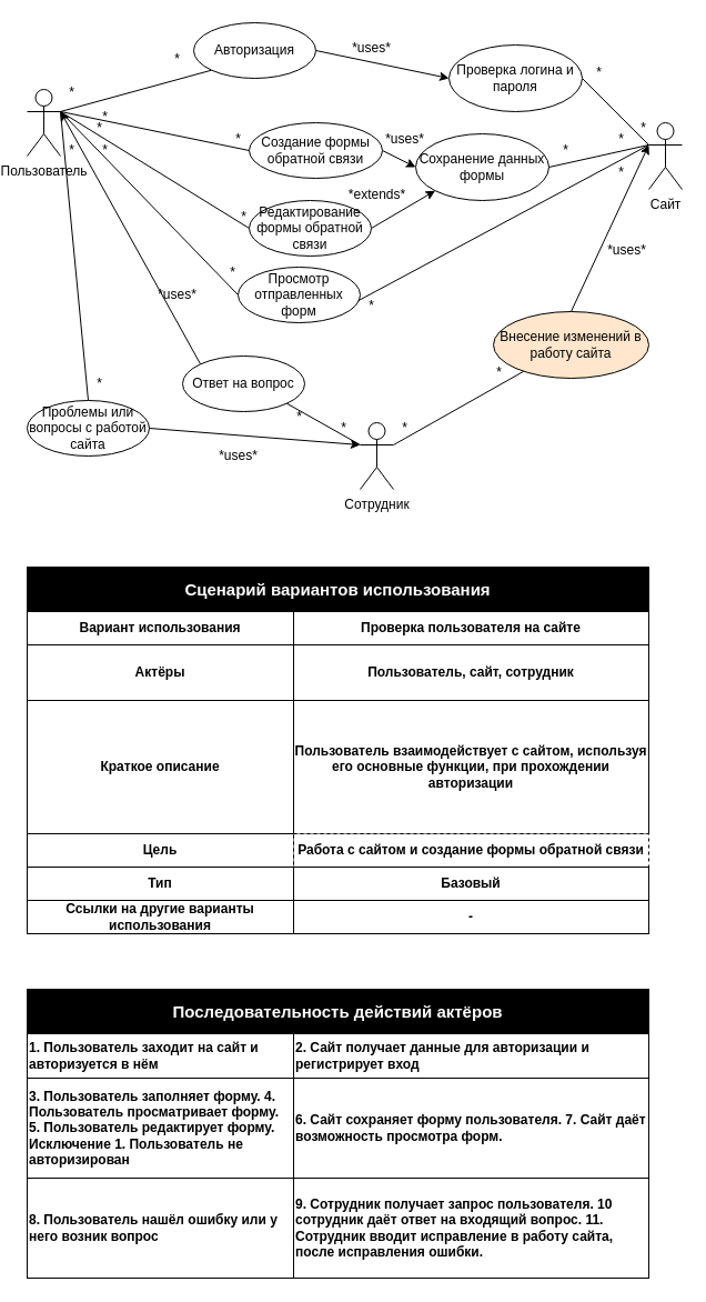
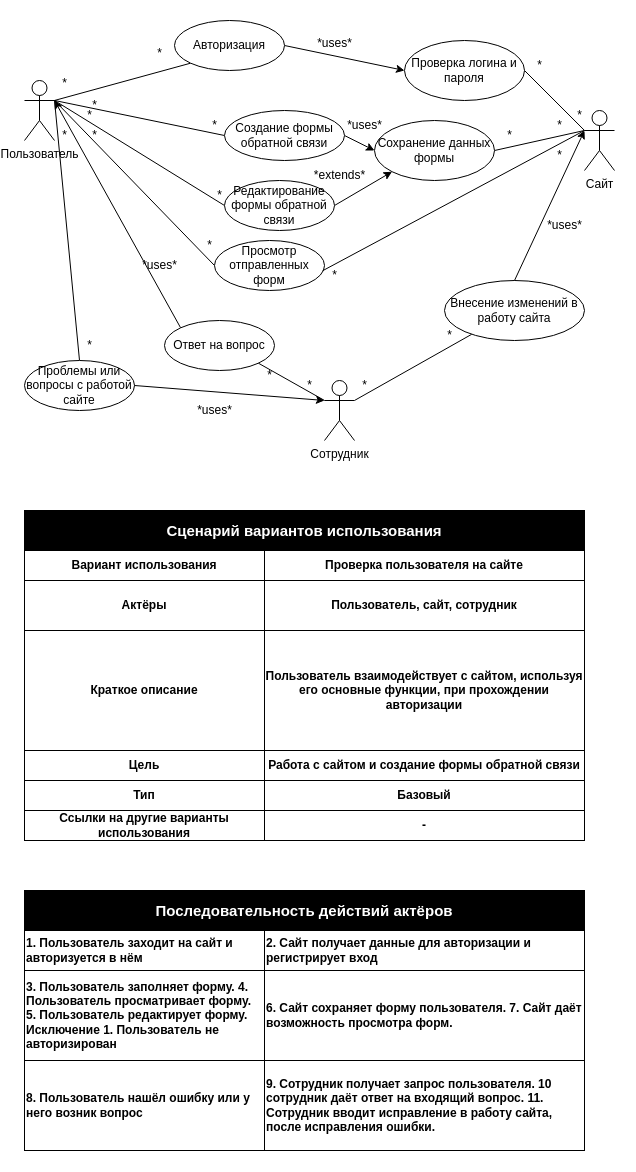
  <mxCell id="0" />
  <mxCell id="1" parent="0" />
  <mxCell id="2" style="edgeStyle=none;rounded=0;orthogonalLoop=1;jettySize=auto;html=1;exitX=1;exitY=0.333;exitDx=0;exitDy=0;exitPerimeter=0;entryX=0;entryY=1;entryDx=0;entryDy=0;endArrow=none;endFill=0;" parent="1" source="7" target="11" edge="1"><mxGeometry relative="1" as="geometry" /></mxCell>
  <mxCell id="3" style="edgeStyle=none;rounded=0;orthogonalLoop=1;jettySize=auto;html=1;exitX=1;exitY=0.333;exitDx=0;exitDy=0;exitPerimeter=0;entryX=0;entryY=0.5;entryDx=0;entryDy=0;endArrow=none;endFill=0;" parent="1" source="7" target="9" edge="1"><mxGeometry relative="1" as="geometry" /></mxCell>
  <mxCell id="4" style="edgeStyle=none;rounded=0;orthogonalLoop=1;jettySize=auto;html=1;exitX=1;exitY=0.333;exitDx=0;exitDy=0;exitPerimeter=0;entryX=0;entryY=0.5;entryDx=0;entryDy=0;endArrow=none;endFill=0;" parent="1" source="7" target="13" edge="1"><mxGeometry relative="1" as="geometry" /></mxCell>
  <mxCell id="5" style="edgeStyle=none;rounded=0;orthogonalLoop=1;jettySize=auto;html=1;exitX=1;exitY=0.333;exitDx=0;exitDy=0;exitPerimeter=0;entryX=0.5;entryY=0;entryDx=0;entryDy=0;endArrow=none;endFill=0;" parent="1" source="7" target="21" edge="1"><mxGeometry relative="1" as="geometry" /></mxCell>
  <mxCell id="6" style="edgeStyle=none;rounded=0;orthogonalLoop=1;jettySize=auto;html=1;exitX=1;exitY=0.333;exitDx=0;exitDy=0;exitPerimeter=0;entryX=0;entryY=0.5;entryDx=0;entryDy=0;endArrow=none;endFill=0;" parent="1" source="7" target="30" edge="1"><mxGeometry relative="1" as="geometry" /></mxCell>
  <mxCell id="7" value="Пользователь" style="shape=umlActor;verticalLabelPosition=bottom;verticalAlign=top;html=1;" parent="1" vertex="1"><mxGeometry x="20" y="80" width="30" height="60" as="geometry" /></mxCell>
  <mxCell id="8" style="edgeStyle=none;rounded=0;orthogonalLoop=1;jettySize=auto;html=1;exitX=1;exitY=0.5;exitDx=0;exitDy=0;entryX=0;entryY=0.5;entryDx=0;entryDy=0;" parent="1" source="9" target="18" edge="1"><mxGeometry relative="1" as="geometry" /></mxCell>
  <mxCell id="9" value="Создание формы обратной связи" style="ellipse;whiteSpace=wrap;html=1;" parent="1" vertex="1"><mxGeometry x="220" y="110" width="120" height="50" as="geometry" /></mxCell>
  <mxCell id="10" style="edgeStyle=none;rounded=0;orthogonalLoop=1;jettySize=auto;html=1;exitX=1;exitY=0.5;exitDx=0;exitDy=0;entryX=0;entryY=0.5;entryDx=0;entryDy=0;" parent="1" source="11" target="17" edge="1"><mxGeometry relative="1" as="geometry" /></mxCell>
  <mxCell id="11" value="Авторизация" style="ellipse;whiteSpace=wrap;html=1;" parent="1" vertex="1"><mxGeometry x="170" y="20" width="110" height="50" as="geometry" /></mxCell>
  <mxCell id="12" style="edgeStyle=none;rounded=0;orthogonalLoop=1;jettySize=auto;html=1;exitX=1;exitY=0.5;exitDx=0;exitDy=0;entryX=0;entryY=1;entryDx=0;entryDy=0;" parent="1" source="13" target="18" edge="1"><mxGeometry relative="1" as="geometry" /></mxCell>
  <mxCell id="13" value="Редактирование формы обратной связи" style="ellipse;whiteSpace=wrap;html=1;" parent="1" vertex="1"><mxGeometry x="220" y="180" width="110" height="50" as="geometry" /></mxCell>
  <mxCell id="14" style="edgeStyle=none;rounded=0;orthogonalLoop=1;jettySize=auto;html=1;exitX=0;exitY=0.333;exitDx=0;exitDy=0;exitPerimeter=0;entryX=1;entryY=0.5;entryDx=0;entryDy=0;endArrow=none;endFill=0;" parent="1" source="16" target="17" edge="1"><mxGeometry relative="1" as="geometry" /></mxCell>
  <mxCell id="15" style="edgeStyle=none;rounded=0;orthogonalLoop=1;jettySize=auto;html=1;exitX=0;exitY=0.333;exitDx=0;exitDy=0;exitPerimeter=0;entryX=1;entryY=0.5;entryDx=0;entryDy=0;endArrow=none;endFill=0;" parent="1" source="16" target="18" edge="1"><mxGeometry relative="1" as="geometry" /></mxCell>
  <mxCell id="16" value="Сайт" style="shape=umlActor;verticalLabelPosition=bottom;verticalAlign=top;html=1;" parent="1" vertex="1"><mxGeometry x="580" y="110" width="30" height="60" as="geometry" /></mxCell>
  <mxCell id="17" value="Проверка логина и пароля" style="ellipse;whiteSpace=wrap;html=1;" parent="1" vertex="1"><mxGeometry x="400" y="40" width="120" height="60" as="geometry" /></mxCell>
  <mxCell id="18" value="Сохранение данных формы" style="ellipse;whiteSpace=wrap;html=1;" parent="1" vertex="1"><mxGeometry x="370" y="120" width="120" height="60" as="geometry" /></mxCell>
  <mxCell id="19" style="edgeStyle=none;rounded=0;orthogonalLoop=1;jettySize=auto;html=1;exitX=1;exitY=0.333;exitDx=0;exitDy=0;exitPerimeter=0;endArrow=none;endFill=0;" parent="1" source="20" target="24" edge="1"><mxGeometry relative="1" as="geometry" /></mxCell>
  <mxCell id="20" value="Сотрудник" style="shape=umlActor;verticalLabelPosition=bottom;verticalAlign=top;html=1;" parent="1" vertex="1"><mxGeometry x="320" y="380" width="30" height="60" as="geometry" /></mxCell>
- <mxCell id="21" value="Проблемы или вопросы с работой сайта" style="ellipse;whiteSpace=wrap;html=1;" parent="1" vertex="1"><mxGeometry x="20" y="360" width="110" height="50" as="geometry" /></mxCell>
+ <mxCell id="21" value="Проблемы или вопросы с работой сайте" style="ellipse;whiteSpace=wrap;html=1;" parent="1" vertex="1"><mxGeometry x="20" y="360" width="110" height="50" as="geometry" /></mxCell>
  <mxCell id="22" style="edgeStyle=none;rounded=0;orthogonalLoop=1;jettySize=auto;html=1;exitX=0;exitY=0;exitDx=0;exitDy=0;" parent="1" source="23" edge="1"><mxGeometry relative="1" as="geometry"><mxPoint x="50" y="100" as="targetPoint" /></mxGeometry></mxCell>
  <mxCell id="23" value="Ответ на вопрос" style="ellipse;whiteSpace=wrap;html=1;" parent="1" vertex="1"><mxGeometry x="160" y="320" width="110" height="50" as="geometry" /></mxCell>
- <mxCell id="24" value="Внесение изменений в работу сайта" style="ellipse;whiteSpace=wrap;html=1;fillColor=#ffe6cc;" parent="1" vertex="1"><mxGeometry x="440" y="280" width="140" height="60" as="geometry" /></mxCell>
+ <mxCell id="24" value="Внесение изменений в работу сайта" style="ellipse;whiteSpace=wrap;html=1;" parent="1" vertex="1"><mxGeometry x="440" y="280" width="140" height="60" as="geometry" /></mxCell>
  <mxCell id="25" style="edgeStyle=none;rounded=0;orthogonalLoop=1;jettySize=auto;html=1;exitX=0.5;exitY=0;exitDx=0;exitDy=0;entryX=0;entryY=0.333;entryDx=0;entryDy=0;entryPerimeter=0;" parent="1" source="24" target="16" edge="1"><mxGeometry relative="1" as="geometry" /></mxCell>
  <mxCell id="26" style="edgeStyle=none;rounded=0;orthogonalLoop=1;jettySize=auto;html=1;exitX=1;exitY=1;exitDx=0;exitDy=0;entryX=0;entryY=0.333;entryDx=0;entryDy=0;entryPerimeter=0;endArrow=none;endFill=0;" parent="1" source="23" target="20" edge="1"><mxGeometry relative="1" as="geometry" /></mxCell>
  <mxCell id="27" style="edgeStyle=none;rounded=0;orthogonalLoop=1;jettySize=auto;html=1;exitX=1;exitY=0.5;exitDx=0;exitDy=0;entryX=0;entryY=0.333;entryDx=0;entryDy=0;entryPerimeter=0;" parent="1" source="21" target="20" edge="1"><mxGeometry relative="1" as="geometry" /></mxCell>
  <mxCell id="28" value="*uses*" style="text;html=1;align=center;verticalAlign=middle;resizable=0;points=[];autosize=1;strokeColor=none;fillColor=none;" parent="1" vertex="1"><mxGeometry x="300" y="28" width="60" height="30" as="geometry" /></mxCell>
  <mxCell id="29" value="*uses*" style="text;html=1;align=center;verticalAlign=middle;resizable=0;points=[];autosize=1;strokeColor=none;fillColor=none;" parent="1" vertex="1"><mxGeometry x="330" y="110" width="60" height="30" as="geometry" /></mxCell>
  <mxCell id="30" value="Просмотр отправленных форм" style="ellipse;whiteSpace=wrap;html=1;" parent="1" vertex="1"><mxGeometry x="210" y="240" width="110" height="50" as="geometry" /></mxCell>
  <mxCell id="31" style="edgeStyle=none;rounded=0;orthogonalLoop=1;jettySize=auto;html=1;exitX=0;exitY=0.333;exitDx=0;exitDy=0;exitPerimeter=0;entryX=0.981;entryY=0.607;entryDx=0;entryDy=0;entryPerimeter=0;endArrow=none;endFill=0;" parent="1" source="16" target="30" edge="1"><mxGeometry relative="1" as="geometry" /></mxCell>
  <mxCell id="32" value="*extends*" style="text;html=1;align=center;verticalAlign=middle;resizable=0;points=[];autosize=1;strokeColor=none;fillColor=none;" parent="1" vertex="1"><mxGeometry x="300" y="160" width="70" height="30" as="geometry" /></mxCell>
  <mxCell id="33" value="*" style="text;html=1;align=center;verticalAlign=middle;resizable=0;points=[];autosize=1;strokeColor=none;fillColor=none;" parent="1" vertex="1"><mxGeometry x="45" y="68" width="30" height="30" as="geometry" /></mxCell>
  <mxCell id="34" value="*" style="text;html=1;align=center;verticalAlign=middle;resizable=0;points=[];autosize=1;strokeColor=none;fillColor=none;" parent="1" vertex="1"><mxGeometry x="140" y="38" width="30" height="30" as="geometry" /></mxCell>
  <mxCell id="35" value="*" style="text;html=1;align=center;verticalAlign=middle;resizable=0;points=[];autosize=1;strokeColor=none;fillColor=none;" parent="1" vertex="1"><mxGeometry x="520" y="50" width="30" height="30" as="geometry" /></mxCell>
  <mxCell id="36" value="*" style="text;html=1;align=center;verticalAlign=middle;resizable=0;points=[];autosize=1;strokeColor=none;fillColor=none;" parent="1" vertex="1"><mxGeometry x="560" y="100" width="30" height="30" as="geometry" /></mxCell>
  <mxCell id="37" value="*uses*" style="text;html=1;align=center;verticalAlign=middle;resizable=0;points=[];autosize=1;strokeColor=none;fillColor=none;" parent="1" vertex="1"><mxGeometry x="530" y="210" width="60" height="30" as="geometry" /></mxCell>
  <mxCell id="38" value="*uses*" style="text;html=1;align=center;verticalAlign=middle;resizable=0;points=[];autosize=1;strokeColor=none;fillColor=none;" parent="1" vertex="1"><mxGeometry x="180" y="395" width="60" height="30" as="geometry" /></mxCell>
  <mxCell id="39" value="*uses*" style="text;html=1;align=center;verticalAlign=middle;resizable=0;points=[];autosize=1;strokeColor=none;fillColor=none;" parent="1" vertex="1"><mxGeometry x="125" y="250" width="60" height="30" as="geometry" /></mxCell>
  <mxCell id="40" value="*" style="text;html=1;align=center;verticalAlign=middle;resizable=0;points=[];autosize=1;strokeColor=none;fillColor=none;" parent="1" vertex="1"><mxGeometry x="75" y="90" width="30" height="30" as="geometry" /></mxCell>
  <mxCell id="41" value="*" style="text;html=1;align=center;verticalAlign=middle;resizable=0;points=[];autosize=1;strokeColor=none;fillColor=none;" parent="1" vertex="1"><mxGeometry x="195" y="110" width="30" height="30" as="geometry" /></mxCell>
  <mxCell id="42" value="*" style="text;html=1;align=center;verticalAlign=middle;resizable=0;points=[];autosize=1;strokeColor=none;fillColor=none;" parent="1" vertex="1"><mxGeometry x="200" y="180" width="30" height="30" as="geometry" /></mxCell>
  <mxCell id="43" value="*" style="text;html=1;align=center;verticalAlign=middle;resizable=0;points=[];autosize=1;strokeColor=none;fillColor=none;" parent="1" vertex="1"><mxGeometry x="70" y="100" width="30" height="30" as="geometry" /></mxCell>
  <mxCell id="44" value="*" style="text;html=1;align=center;verticalAlign=middle;resizable=0;points=[];autosize=1;strokeColor=none;fillColor=none;" parent="1" vertex="1"><mxGeometry x="75" y="120" width="30" height="30" as="geometry" /></mxCell>
  <mxCell id="45" value="*" style="text;html=1;align=center;verticalAlign=middle;resizable=0;points=[];autosize=1;strokeColor=none;fillColor=none;" parent="1" vertex="1"><mxGeometry x="190" y="230" width="30" height="30" as="geometry" /></mxCell>
  <mxCell id="46" value="*" style="text;html=1;align=center;verticalAlign=middle;resizable=0;points=[];autosize=1;strokeColor=none;fillColor=none;" parent="1" vertex="1"><mxGeometry x="45" y="120" width="30" height="30" as="geometry" /></mxCell>
  <mxCell id="47" value="*" style="text;html=1;align=center;verticalAlign=middle;resizable=0;points=[];autosize=1;strokeColor=none;fillColor=none;" parent="1" vertex="1"><mxGeometry x="70" y="330" width="30" height="30" as="geometry" /></mxCell>
  <mxCell id="48" value="*" style="text;html=1;align=center;verticalAlign=middle;resizable=0;points=[];autosize=1;strokeColor=none;fillColor=none;" parent="1" vertex="1"><mxGeometry x="250" y="360" width="30" height="30" as="geometry" /></mxCell>
  <mxCell id="49" value="*" style="text;html=1;align=center;verticalAlign=middle;resizable=0;points=[];autosize=1;strokeColor=none;fillColor=none;" parent="1" vertex="1"><mxGeometry x="290" y="370" width="30" height="30" as="geometry" /></mxCell>
  <mxCell id="50" value="*" style="text;html=1;align=center;verticalAlign=middle;resizable=0;points=[];autosize=1;strokeColor=none;fillColor=none;" parent="1" vertex="1"><mxGeometry x="345" y="370" width="30" height="30" as="geometry" /></mxCell>
  <mxCell id="51" value="*" style="text;html=1;align=center;verticalAlign=middle;resizable=0;points=[];autosize=1;strokeColor=none;fillColor=none;" parent="1" vertex="1"><mxGeometry x="430" y="320" width="30" height="30" as="geometry" /></mxCell>
  <mxCell id="52" value="*" style="text;html=1;align=center;verticalAlign=middle;resizable=0;points=[];autosize=1;strokeColor=none;fillColor=none;" parent="1" vertex="1"><mxGeometry x="315" y="260" width="30" height="30" as="geometry" /></mxCell>
  <mxCell id="53" value="*" style="text;html=1;align=center;verticalAlign=middle;resizable=0;points=[];autosize=1;strokeColor=none;fillColor=none;" parent="1" vertex="1"><mxGeometry x="540" y="140" width="30" height="30" as="geometry" /></mxCell>
  <mxCell id="54" value="*" style="text;html=1;align=center;verticalAlign=middle;resizable=0;points=[];autosize=1;strokeColor=none;fillColor=none;" parent="1" vertex="1"><mxGeometry x="490" y="120" width="30" height="30" as="geometry" /></mxCell>
  <mxCell id="55" value="*" style="text;html=1;align=center;verticalAlign=middle;resizable=0;points=[];autosize=1;strokeColor=none;fillColor=none;" parent="1" vertex="1"><mxGeometry x="540" y="110" width="30" height="30" as="geometry" /></mxCell>
  <mxCell id="56" value="&lt;font style=&quot;font-size: 15px;&quot;&gt;Последовательность действий актёров&lt;/font&gt;" style="rounded=0;whiteSpace=wrap;html=1;fontStyle=1;fontColor=#FFFFFF;labelBackgroundColor=none;fillColor=#000000;" parent="1" vertex="1"><mxGeometry x="20" y="890" width="560" height="40" as="geometry" /></mxCell>
  <mxCell id="57" value="&lt;b&gt;1. Пользователь заходит на сайт и авторизуется&amp;nbsp;в нём&lt;/b&gt;" style="rounded=0;whiteSpace=wrap;html=1;align=left;" parent="1" vertex="1"><mxGeometry x="20" y="930" width="240" height="40" as="geometry" /></mxCell>
  <mxCell id="58" value="&lt;b&gt;2. Сайт получает данные для авторизации и регистрирует вход&lt;/b&gt;" style="rounded=0;whiteSpace=wrap;html=1;align=left;" parent="1" vertex="1"><mxGeometry x="260" y="930" width="320" height="40" as="geometry" /></mxCell>
  <mxCell id="59" value="" style="group" parent="1" vertex="1" connectable="0"><mxGeometry x="20" y="510" width="560" height="330" as="geometry" /></mxCell>
  <mxCell id="60" value="&lt;font style=&quot;font-size: 15px;&quot;&gt;Сценарий вариантов использования&lt;/font&gt;" style="rounded=0;whiteSpace=wrap;html=1;fontStyle=1;fontColor=#FFFFFF;labelBackgroundColor=none;fillColor=#000000;" parent="59" vertex="1"><mxGeometry width="560" height="40" as="geometry" /></mxCell>
  <mxCell id="61" value="&lt;b&gt;Вариант использования&lt;/b&gt;" style="rounded=0;whiteSpace=wrap;html=1;" parent="59" vertex="1"><mxGeometry y="40" width="240" height="30" as="geometry" /></mxCell>
  <mxCell id="62" value="&lt;b&gt;Проверка пользователя на сайте&lt;/b&gt;" style="rounded=0;whiteSpace=wrap;html=1;" parent="59" vertex="1"><mxGeometry x="240" y="40" width="320" height="30" as="geometry" /></mxCell>
  <mxCell id="63" value="&lt;b&gt;Актёры&lt;/b&gt;" style="rounded=0;whiteSpace=wrap;html=1;" parent="59" vertex="1"><mxGeometry y="70" width="240" height="50" as="geometry" /></mxCell>
  <mxCell id="64" value="&lt;b&gt;Краткое описание&lt;/b&gt;" style="rounded=0;whiteSpace=wrap;html=1;" parent="59" vertex="1"><mxGeometry y="120" width="240" height="120" as="geometry" /></mxCell>
  <mxCell id="65" value="&lt;b&gt;Цель&lt;/b&gt;" style="rounded=0;whiteSpace=wrap;html=1;" parent="59" vertex="1"><mxGeometry y="240" width="240" height="30" as="geometry" /></mxCell>
  <mxCell id="66" value="&lt;b&gt;Тип&lt;/b&gt;" style="rounded=0;whiteSpace=wrap;html=1;" parent="59" vertex="1"><mxGeometry y="270" width="240" height="30" as="geometry" /></mxCell>
  <mxCell id="67" value="&lt;b&gt;Ссылки на другие варианты использования&lt;/b&gt;" style="rounded=0;whiteSpace=wrap;html=1;" parent="59" vertex="1"><mxGeometry y="300" width="240" height="30" as="geometry" /></mxCell>
  <mxCell id="68" value="" style="edgeStyle=none;rounded=0;orthogonalLoop=1;jettySize=auto;html=1;" parent="59" source="69" target="62" edge="1"><mxGeometry relative="1" as="geometry" /></mxCell>
  <mxCell id="69" value="&lt;b&gt;Пользователь, сайт, сотрудник&lt;/b&gt;" style="rounded=0;whiteSpace=wrap;html=1;" parent="59" vertex="1"><mxGeometry x="240" y="70" width="320" height="50" as="geometry" /></mxCell>
  <mxCell id="70" value="&lt;b&gt;Пользователь взаимодействует&amp;nbsp;с сайтом, используя его основные функции, при прохождении авторизации&lt;/b&gt;" style="rounded=0;whiteSpace=wrap;html=1;" parent="59" vertex="1"><mxGeometry x="240" y="120" width="320" height="120" as="geometry" /></mxCell>
- <mxCell id="71" value="&lt;b&gt;Работа с сайтом и создание формы обратной связи&lt;/b&gt;" style="rounded=0;whiteSpace=wrap;html=1;dashed=1;" parent="59" vertex="1"><mxGeometry x="240" y="240" width="320" height="30" as="geometry" /></mxCell>
+ <mxCell id="71" value="&lt;b&gt;Работа с сайтом и создание формы обратной связи&lt;/b&gt;" style="rounded=0;whiteSpace=wrap;html=1;" parent="59" vertex="1"><mxGeometry x="240" y="240" width="320" height="30" as="geometry" /></mxCell>
  <mxCell id="72" value="&lt;b&gt;Базовый&lt;/b&gt;" style="rounded=0;whiteSpace=wrap;html=1;" parent="59" vertex="1"><mxGeometry x="240" y="270" width="320" height="30" as="geometry" /></mxCell>
  <mxCell id="73" value="&lt;b&gt;-&lt;/b&gt;" style="rounded=0;whiteSpace=wrap;html=1;" parent="59" vertex="1"><mxGeometry x="240" y="300" width="320" height="30" as="geometry" /></mxCell>
  <mxCell id="74" value="&lt;b&gt;3. Пользователь заполняет форму. 4. Пользователь просматривает форму. 5. Пользователь редактирует форму.&lt;/b&gt;&lt;br&gt;&lt;b&gt;Исключение 1. Пользователь&amp;nbsp;не авторизирован&lt;/b&gt;" style="rounded=0;whiteSpace=wrap;html=1;align=left;" parent="1" vertex="1"><mxGeometry x="20" y="970" width="240" height="90" as="geometry" /></mxCell>
  <mxCell id="75" value="&lt;b&gt;6. Сайт сохраняет форму пользователя. 7. Сайт даёт возможность просмотра форм.&lt;/b&gt;" style="rounded=0;whiteSpace=wrap;html=1;align=left;" parent="1" vertex="1"><mxGeometry x="260" y="970" width="320" height="90" as="geometry" /></mxCell>
  <mxCell id="76" value="&lt;b&gt;8. Пользователь&amp;nbsp;нашёл ошибку или у него возник вопрос&lt;/b&gt;" style="rounded=0;whiteSpace=wrap;html=1;align=left;" parent="1" vertex="1"><mxGeometry x="20" y="1060" width="240" height="90" as="geometry" /></mxCell>
  <mxCell id="77" value="&lt;b&gt;9. Сотрудник получает запрос пользователя. 10 сотрудник даёт ответ на входящий вопрос. 11. Сотрудник вводит исправление в работу сайта, после исправления ошибки.&lt;br&gt;&lt;/b&gt;" style="rounded=0;whiteSpace=wrap;html=1;align=left;" parent="1" vertex="1"><mxGeometry x="260" y="1060" width="320" height="90" as="geometry" /></mxCell>
